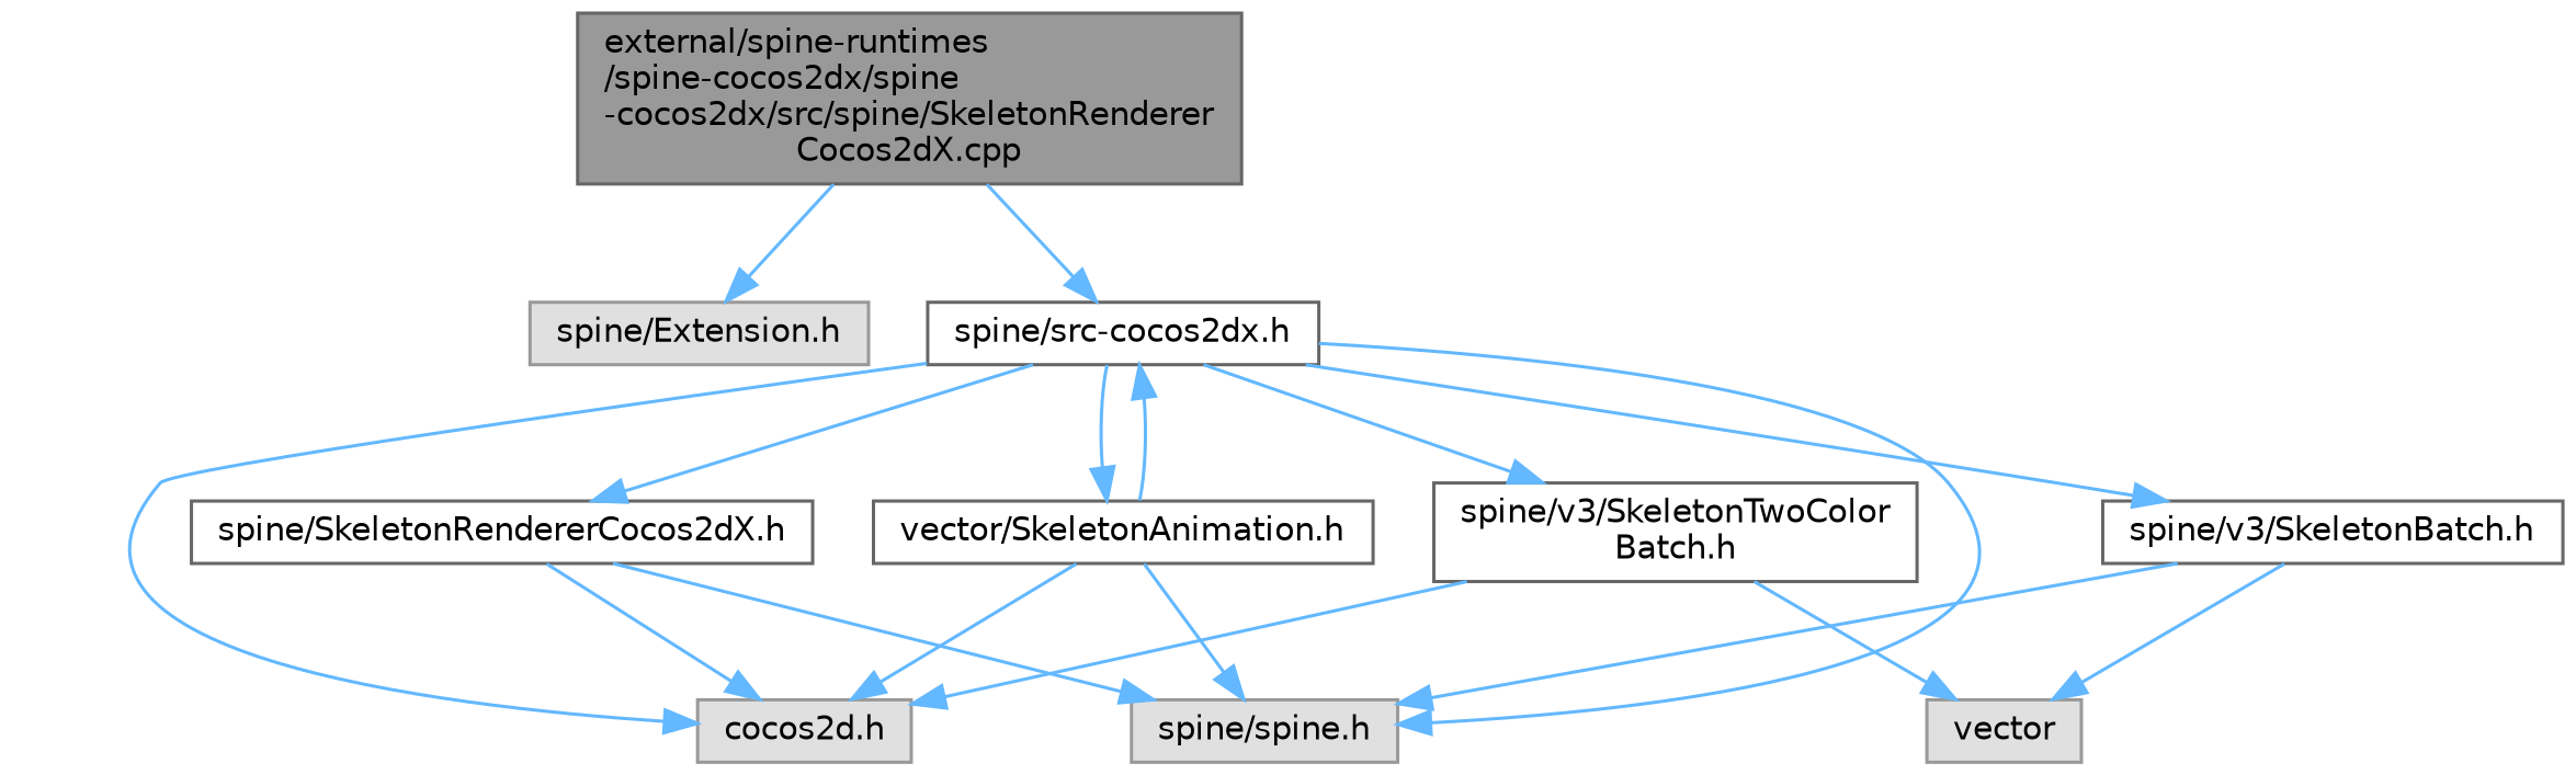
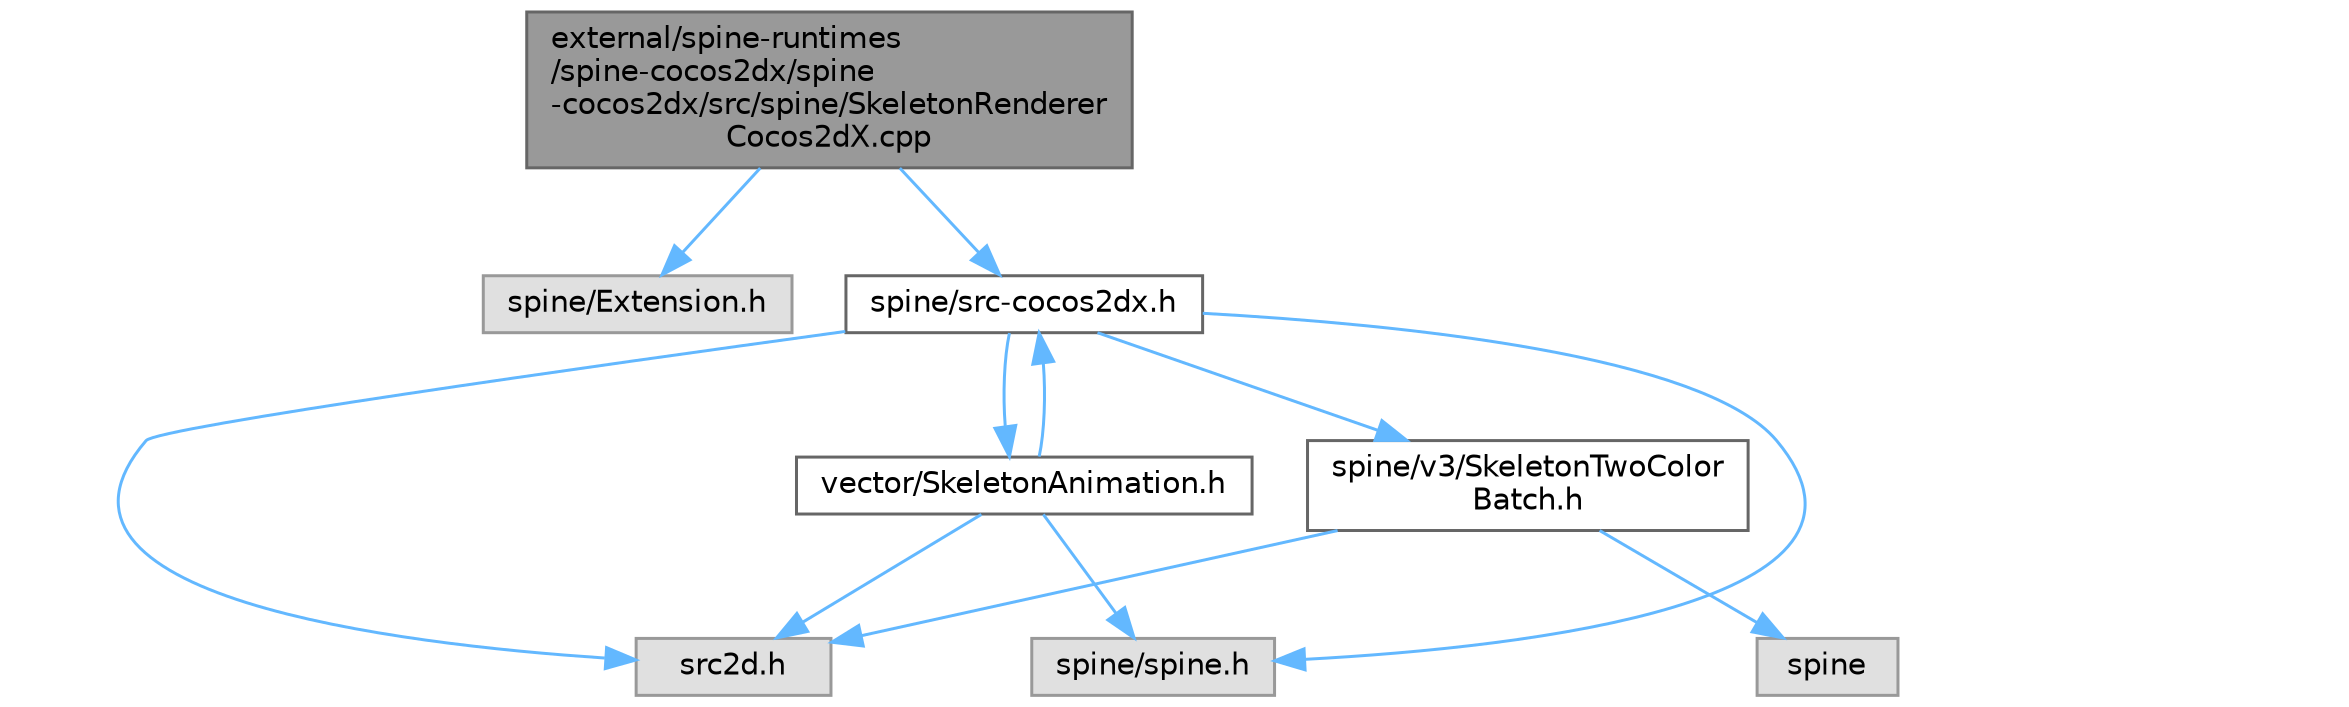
  digraph {
    node [color=grey40 fillcolor=white fontname=Helvetica fontsize=10 shape=box style=filled]
    edge [color=steelblue1 fontname=Helvetica fontsize=10 labelfontname=Helvetica labelfontsize=10 style=solid]
    n1 [color=gray40 fillcolor=grey60 fontcolor=black height=0.2 label="external/spine-runtimes\l/spine-cocos2dx/spine\l-cocos2dx/src/spine/SkeletonRenderer\lCocos2dX.cpp" width=0.4]
    n2 [color=grey60 fillcolor="#E0E0E0" height=0.2 label="spine/Extension.h" width=0.4]
    n3 [height=0.2 label="spine/src-cocos2dx.h" width=0.4]
-   n4 [color=grey60 fillcolor="#E0E0E0" height=0.2 label="cocos2d.h" width=0.4]
+   n4 [color=grey60 fillcolor="#E0E0E0" height=0.2 label="src2d.h" width=0.4]
    n5 [color=grey60 fillcolor="#E0E0E0" height=0.2 label="spine/spine.h" width=0.4]
-   n6 [height=0.2 label="spine/SkeletonRendererCocos2dX.h" width=0.4]
-   n7 [height=0.2 label="spine/v3/SkeletonBatch.h" width=0.4]
    n8 [height=0.2 label="spine/v3/SkeletonTwoColor\lBatch.h" width=0.4]
    n9 [height=0.2 label="vector/SkeletonAnimation.h" width=0.4]
-   n10 [color=grey60 fillcolor="#E0E0E0" height=0.2 label=vector width=0.4]
+   n10 [color=grey60 fillcolor="#E0E0E0" height=0.2 label=spine width=0.4]
    n1 -> n2
    n1 -> n3
    n3 -> n4
    n3 -> n5
-   n3 -> n6
-   n3 -> n7
    n3 -> n8
    n3 -> n9
-   n6 -> n4
-   n6 -> n5
-   n7 -> n5
-   n7 -> n10
    n8 -> n4
    n8 -> n10
    n9 -> n3
    n9 -> n4
    n9 -> n5
  }
